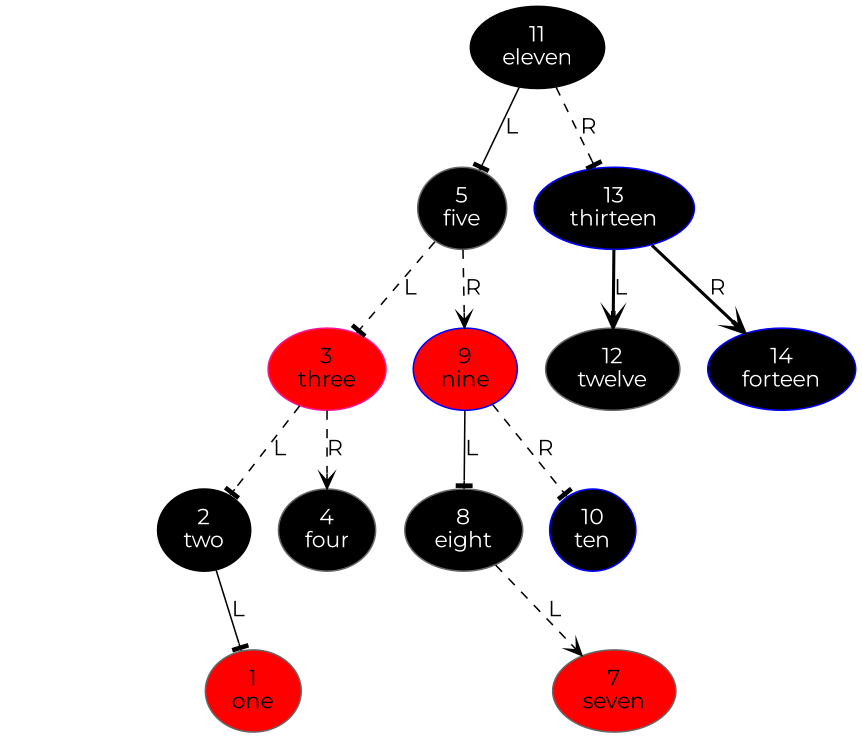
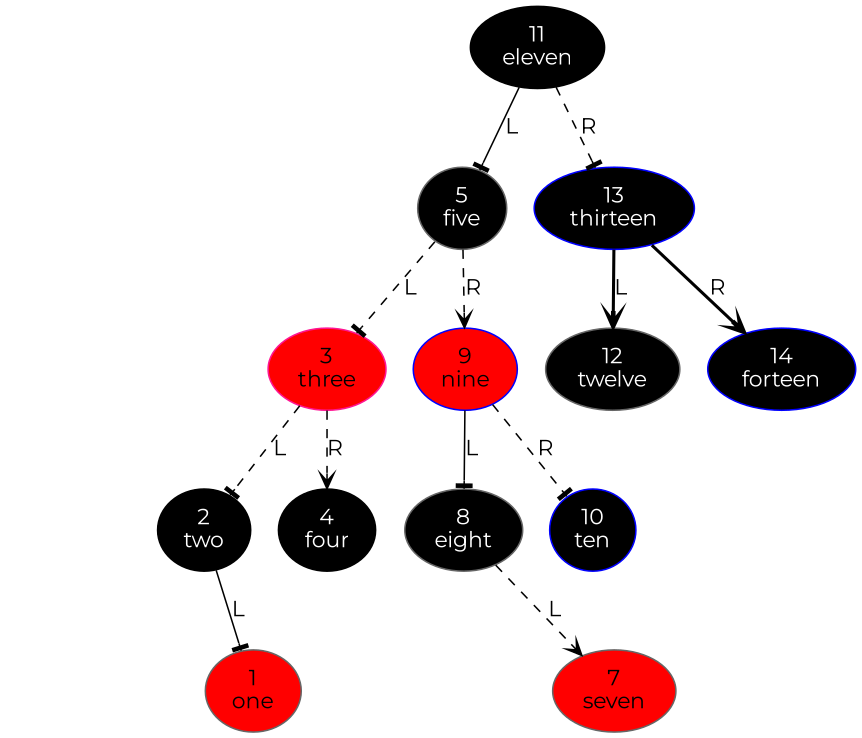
  digraph {
    fontname=Montserrat
    node [color=gray40 fillcolor=black fontcolor=white fontname=Montserrat style=filled]
    edge [arrowhead=tee fontname=Montserrat style=dashed taildir=sw]
    n1 [color=black label="11\neleven"]
    n2 [label="5\nfive"]
    n3 [color=blue label="13\nthirteen"]
    n4 [color=deeppink fillcolor=red fontcolor=black label="3\nthree"]
    n5 [color=blue fillcolor=red fontcolor=black label="9\nnine"]
    n6 [label="12\ntwelve"]
    n7 [color=blue label="14\nforteen"]
    n8 [color=black label="2\ntwo"]
-   n9 [label="4\nfour"]
+   n9 [color=black label="4\nfour"]
    n10 [label="8\neight"]
    n11 [color=blue label="10\nten"]
    node_2_R [style=invis color="" fillcolor="" fontcolor=""]
    n13 [fillcolor=red fontcolor=black label="1\none"]
    node_8_R [style=invis color="" fillcolor="" fontcolor=""]
    n15 [fillcolor=red fontcolor=black label="7\nseven"]
    n1 -> n2 [label=L style=solid]
    n1 -> n3 [label=R taildir=se]
    n2 -> n4 [label=L]
    n2 -> n5 [arrowhead=vee label=R taildir=se]
    n3 -> n6 [arrowhead=vee label=L style=bold]
    n3 -> n7 [arrowhead=vee label=R style=bold taildir=se]
    n4 -> n8 [label=L]
    n4 -> n9 [arrowhead=vee label=R taildir=se]
    n5 -> n10 [label=L style=solid]
    n5 -> n11 [label=R taildir=se]
    n8 -> node_2_R [style=invis arrowhead="" taildir=""]
    n8 -> n13 [label=L style=solid]
    n10 -> node_8_R [style=invis arrowhead="" taildir=""]
    n10 -> n15 [arrowhead=vee label=L]
  }
